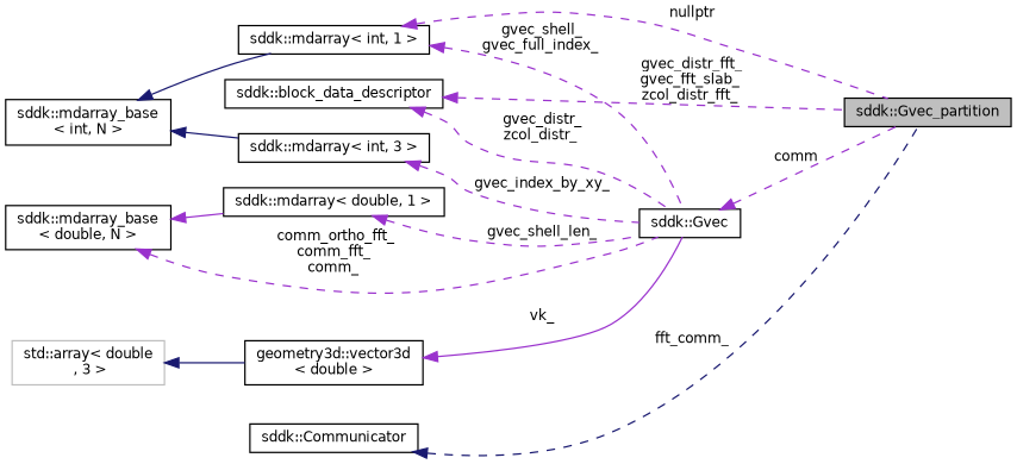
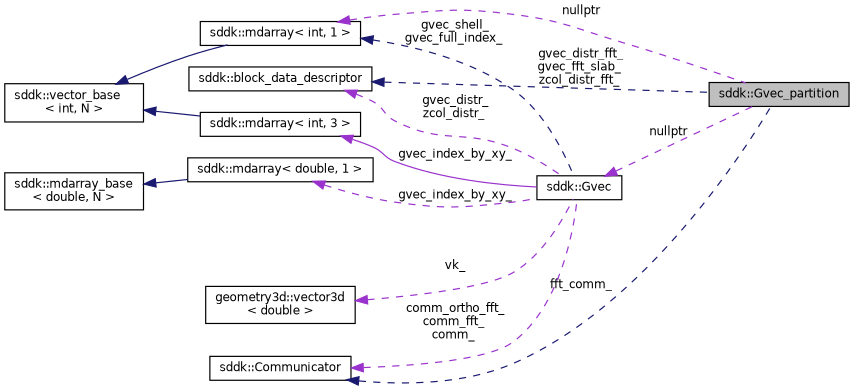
  digraph {
    rankdir=LR
    node [color=black fillcolor=white fontname=Helvetica fontsize=10 shape=record style=filled]
    edge [color=darkorchid3 dir=back fontname=Helvetica fontsize=10 labelfontname=Helvetica labelfontsize=10 style=dashed]
    n1 [fillcolor=grey75 fontcolor=black height=0.2 label="sddk::Gvec_partition" width=0.4]
    n2 [height=0.2 label="sddk::mdarray\< int, 1 \>" width=0.4]
    n3 [height=0.2 label="sddk::Gvec" width=0.4]
-   n4 [height=0.2 label="sddk::mdarray_base\l\< int, N \>" width=0.4]
+   n4 [height=0.2 label="sddk::vector_base\l\< int, N \>" width=0.4]
    n5 [height=0.2 label="sddk::mdarray\< int, 3 \>" width=0.4]
    n6 [height=0.2 label="sddk::block_data_descriptor" width=0.4]
    n7 [height=0.2 label="sddk::Communicator" width=0.4]
    n8 [height=0.2 label="sddk::mdarray\< double, 1 \>" width=0.4]
    n9 [height=0.2 label="sddk::mdarray_base\l\< double, N \>" width=0.4]
    n10 [height=0.2 label="geometry3d::vector3d\l\< double \>" width=0.4]
-   n11 [color=grey75 height=0.2 label="std::array\< double\l , 3 \>" width=0.4]
    n2 -> n1 [label=" nullptr"]
-   n2 -> n3 [label=" gvec_shell_\ngvec_full_index_"]
-   n3 -> n1 [label=" comm"]
+   n2 -> n3 [color=midnightblue label=" gvec_shell_\ngvec_full_index_"]
+   n3 -> n1 [label=" nullptr"]
    n4 -> n2 [color=midnightblue style=solid]
    n4 -> n5 [color=midnightblue style=solid]
-   n5 -> n3 [label=" gvec_index_by_xy_"]
-   n6 -> n1 [label=" gvec_distr_fft_\ngvec_fft_slab_\nzcol_distr_fft_"]
+   n5 -> n3 [label=" gvec_index_by_xy_" style=solid]
+   n6 -> n1 [color=midnightblue label=" gvec_distr_fft_\ngvec_fft_slab_\nzcol_distr_fft_"]
    n6 -> n3 [label=" gvec_distr_\nzcol_distr_"]
    n7 -> n1 [color=midnightblue label=" fft_comm_"]
-   n9 -> n3 [label=" comm_ortho_fft_\ncomm_fft_\ncomm_"]
-   n8 -> n3 [label=" gvec_shell_len_"]
-   n9 -> n8 [style=solid]
-   n10 -> n3 [label=" vk_" style=solid]
-   n11 -> n10 [color=midnightblue style=solid]
+   n7 -> n3 [label=" comm_ortho_fft_\ncomm_fft_\ncomm_"]
+   n8 -> n3 [label=" gvec_index_by_xy_"]
+   n9 -> n8 [color=midnightblue style=solid]
+   n10 -> n3 [label=" vk_"]
  }
